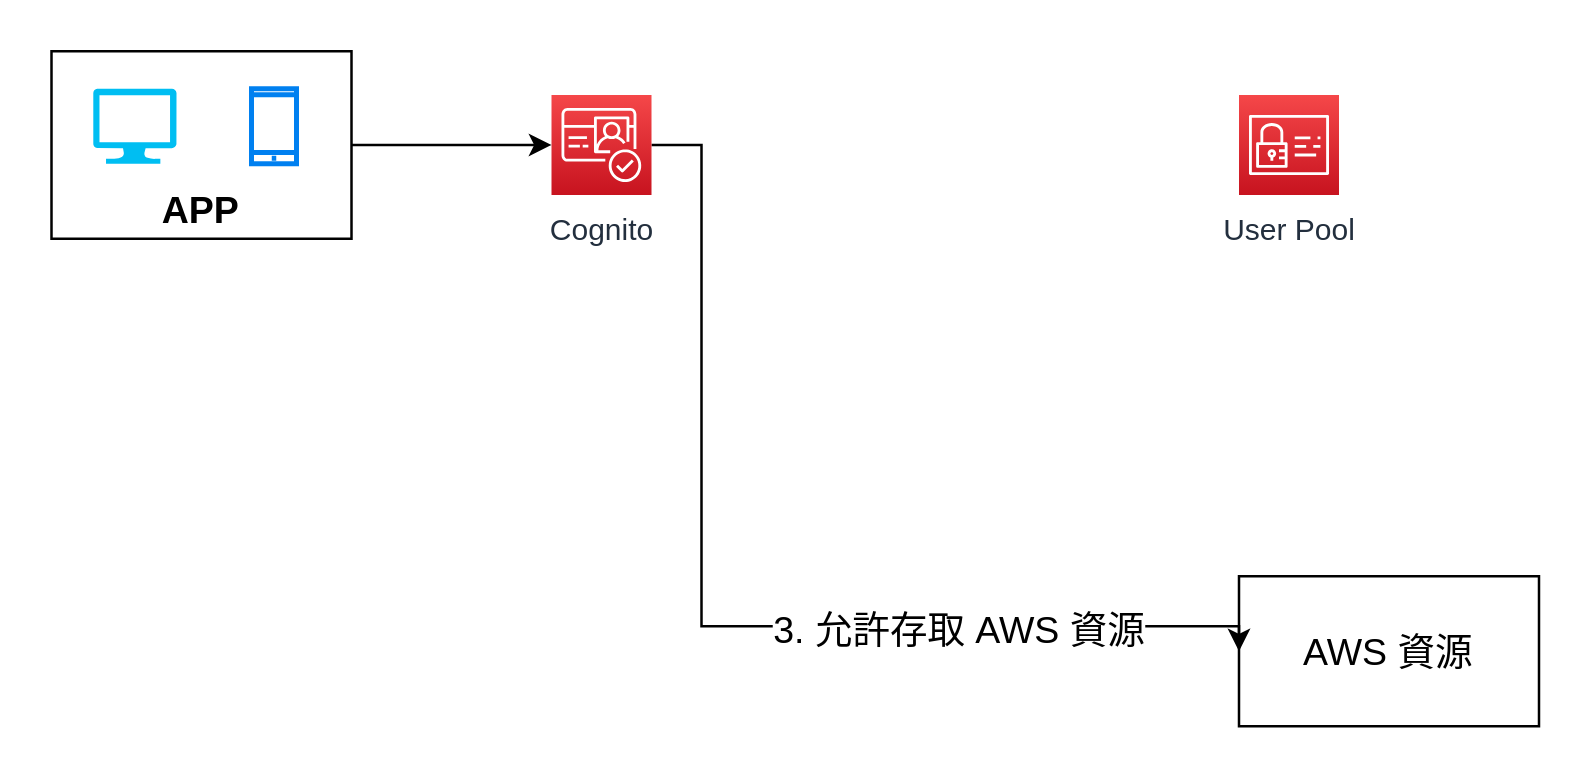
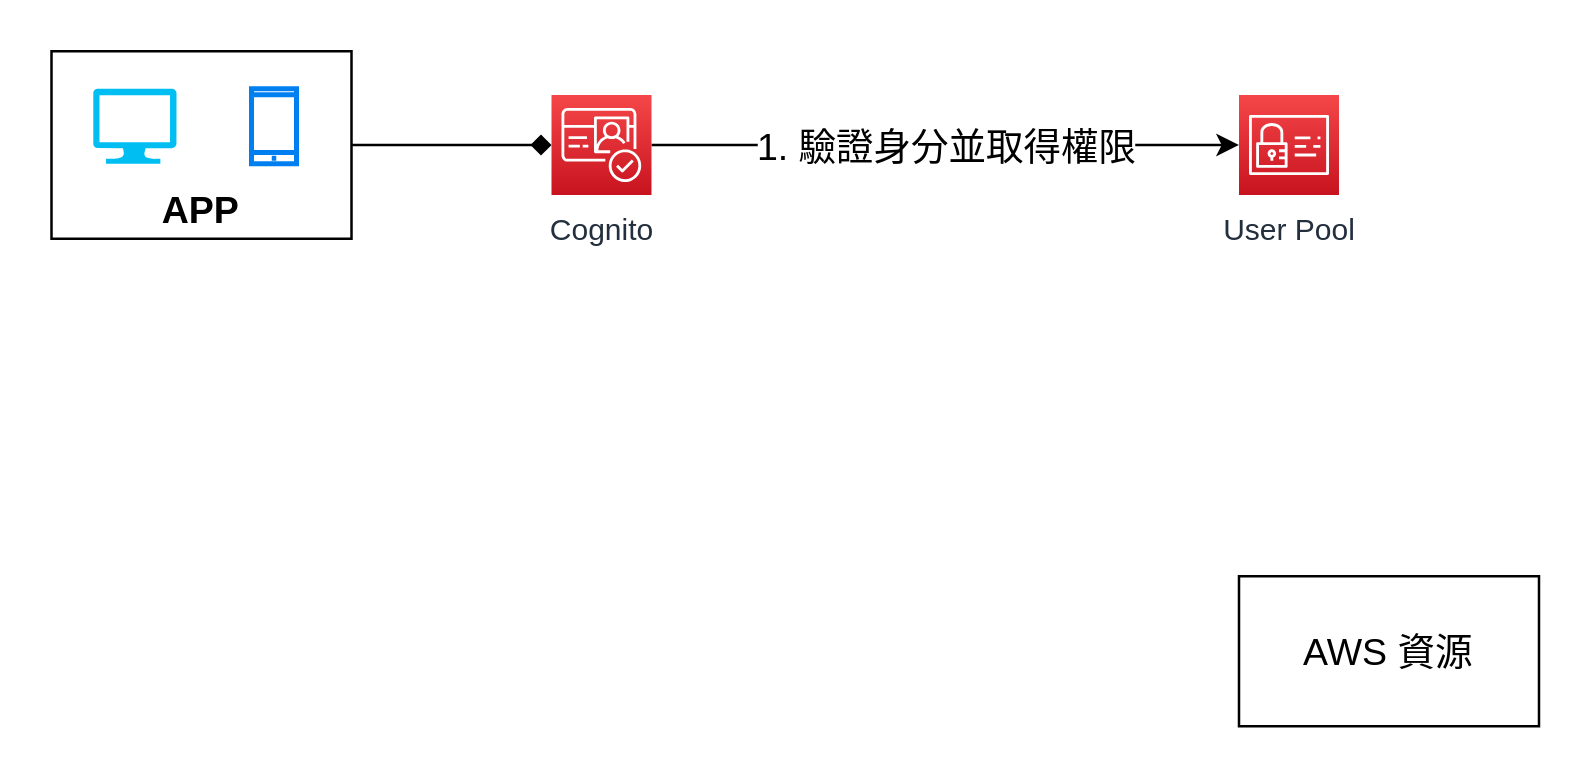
  <mxCell id="0" />
  <mxCell id="1" parent="0" />
- <mxCell id="3" style="edgeStyle=orthogonalEdgeStyle;rounded=0;orthogonalLoop=1;jettySize=auto;html=1;entryX=0;entryY=0.5;entryDx=0;entryDy=0;fontSize=15;" edge="1" parent="1" source="5" target="12"><mxGeometry relative="1" as="geometry"><Array as="points"><mxPoint x="280" y="58" /><mxPoint x="280" y="250" /></Array></mxGeometry></mxCell>
- <mxCell id="4" value="3. 允許存取 AWS 資源" style="edgeLabel;html=1;align=center;verticalAlign=middle;resizable=0;points=[];fontSize=15;" vertex="1" connectable="0" parent="3"><mxGeometry x="0.357" y="-1" relative="1" as="geometry"><mxPoint x="18" y="-1" as="offset" /></mxGeometry></mxCell>
+ <mxCell id="2" value="1. 驗證身分並取得權限" style="edgeStyle=orthogonalEdgeStyle;rounded=0;orthogonalLoop=1;jettySize=auto;html=1;entryX=0;entryY=0.5;entryDx=0;entryDy=0;entryPerimeter=0;fontSize=15;" edge="1" parent="1" source="5" target="6"><mxGeometry relative="1" as="geometry" /></mxCell>
  <mxCell id="5" value="Cognito" style="sketch=0;points=[[0,0,0],[0.25,0,0],[0.5,0,0],[0.75,0,0],[1,0,0],[0,1,0],[0.25,1,0],[0.5,1,0],[0.75,1,0],[1,1,0],[0,0.25,0],[0,0.5,0],[0,0.75,0],[1,0.25,0],[1,0.5,0],[1,0.75,0]];outlineConnect=0;fontColor=#232F3E;gradientColor=#F54749;gradientDirection=north;fillColor=#C7131F;strokeColor=#ffffff;dashed=0;verticalLabelPosition=bottom;verticalAlign=top;align=center;html=1;fontSize=12;fontStyle=0;aspect=fixed;shape=mxgraph.aws4.resourceIcon;resIcon=mxgraph.aws4.cognito;" vertex="1" parent="1"><mxGeometry x="220" y="37.5" width="40" height="40" as="geometry" /></mxCell>
  <mxCell id="6" value="User Pool" style="sketch=0;points=[[0,0,0],[0.25,0,0],[0.5,0,0],[0.75,0,0],[1,0,0],[0,1,0],[0.25,1,0],[0.5,1,0],[0.75,1,0],[1,1,0],[0,0.25,0],[0,0.5,0],[0,0.75,0],[1,0.25,0],[1,0.5,0],[1,0.75,0]];outlineConnect=0;fontColor=#232F3E;gradientColor=#F54749;gradientDirection=north;fillColor=#C7131F;strokeColor=#ffffff;dashed=0;verticalLabelPosition=bottom;verticalAlign=top;align=center;html=1;fontSize=12;fontStyle=0;aspect=fixed;shape=mxgraph.aws4.resourceIcon;resIcon=mxgraph.aws4.identity_and_access_management;" vertex="1" parent="1"><mxGeometry x="495" y="37.5" width="40" height="40" as="geometry" /></mxCell>
  <mxCell id="7" value="" style="group" vertex="1" connectable="0" parent="1"><mxGeometry x="20" y="20" width="120" height="75" as="geometry" /></mxCell>
  <mxCell id="8" value="&lt;font style=&quot;font-size: 15px;&quot;&gt;&lt;b&gt;APP&lt;/b&gt;&lt;/font&gt;" style="rounded=0;whiteSpace=wrap;html=1;fillColor=none;verticalAlign=bottom;" vertex="1" parent="7"><mxGeometry width="120" height="75" as="geometry" /></mxCell>
  <mxCell id="9" value="" style="html=1;verticalLabelPosition=bottom;align=center;labelBackgroundColor=#ffffff;verticalAlign=top;strokeWidth=2;strokeColor=#0080F0;shadow=0;dashed=0;shape=mxgraph.ios7.icons.smartphone;aspect=fixed;" vertex="1" parent="7"><mxGeometry x="80" y="15" width="18" height="30" as="geometry" /></mxCell>
  <mxCell id="10" value="" style="verticalLabelPosition=bottom;html=1;verticalAlign=top;align=center;strokeColor=none;fillColor=#00BEF2;shape=mxgraph.azure.computer;pointerEvents=1;aspect=fixed;" vertex="1" parent="7"><mxGeometry x="16.67" y="15" width="33.33" height="30" as="geometry" /></mxCell>
- <mxCell id="11" style="edgeStyle=orthogonalEdgeStyle;rounded=0;orthogonalLoop=1;jettySize=auto;html=1;entryX=0;entryY=0.5;entryDx=0;entryDy=0;entryPerimeter=0;fontSize=15;" edge="1" parent="1" source="8" target="5"><mxGeometry relative="1" as="geometry" /></mxCell>
+ <mxCell id="11" style="edgeStyle=orthogonalEdgeStyle;rounded=0;orthogonalLoop=1;jettySize=auto;html=1;entryX=0;entryY=0.5;entryDx=0;entryDy=0;entryPerimeter=0;fontSize=15;endArrow=diamond;" edge="1" parent="1" source="8" target="5"><mxGeometry relative="1" as="geometry" /></mxCell>
  <mxCell id="12" value="AWS 資源" style="rounded=0;whiteSpace=wrap;html=1;fontSize=15;fillColor=none;" vertex="1" parent="1"><mxGeometry x="495" y="230" width="120" height="60" as="geometry" /></mxCell>
